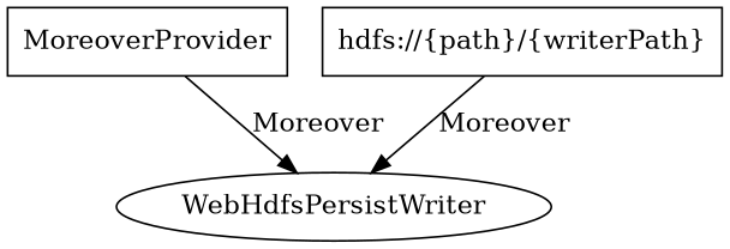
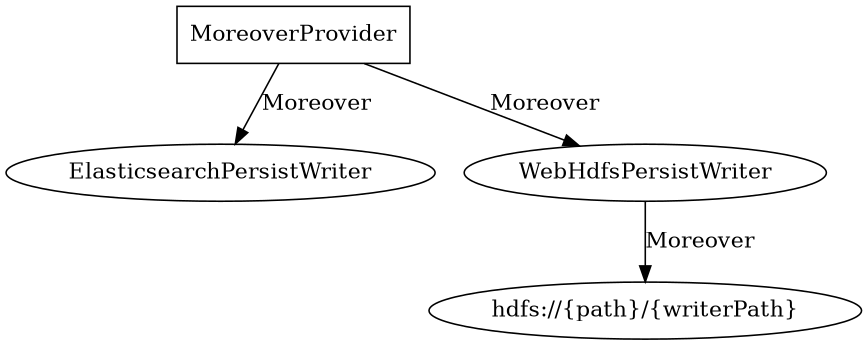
  digraph {
    node [shape=box]
    n1 [label=MoreoverProvider]
+   n2 [label=ElasticsearchPersistWriter shape=ellipse]
    n3 [label=WebHdfsPersistWriter shape=ellipse]
-   n4 [label="hdfs://{path}/{writerPath}"]
+   n4 [label="hdfs://{path}/{writerPath}" shape=ellipse]
+   n1 -> n2 [label=Moreover]
    n1 -> n3 [label=Moreover]
-   n4 -> n3 [label=Moreover]
+   n3 -> n4 [label=Moreover]
  }
